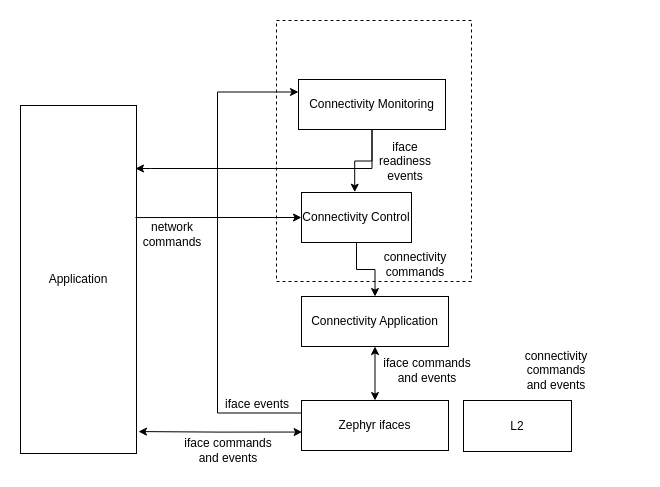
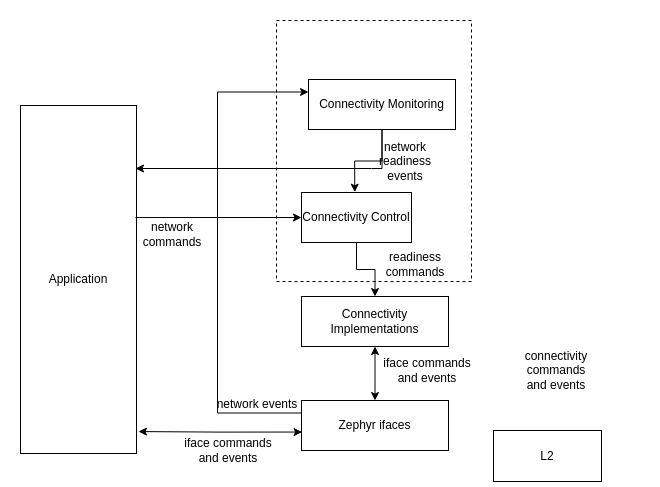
  <mxCell id="0" />
  <mxCell id="1" parent="0" />
  <mxCell id="2" value="" style="rounded=0;whiteSpace=wrap;html=1;dashed=1;fontSize=16;fillColor=none;movable=1;resizable=1;rotatable=1;deletable=1;editable=1;locked=0;connectable=1;strokeColor=default;" parent="1" vertex="1"><mxGeometry x="276" y="20" width="195" height="261" as="geometry" /></mxCell>
- <mxCell id="3" value="&lt;div&gt;iface&lt;/div&gt;&lt;div&gt;readiness&lt;/div&gt;&lt;div&gt;events&lt;/div&gt;" style="text;html=1;strokeColor=none;fillColor=none;align=center;verticalAlign=middle;whiteSpace=wrap;rounded=0;" parent="1" vertex="1"><mxGeometry x="323" y="146" width="164" height="30" as="geometry" /></mxCell>
+ <mxCell id="3" value="&lt;div&gt;network&lt;/div&gt;&lt;div&gt;readiness&lt;/div&gt;&lt;div&gt;events&lt;/div&gt;" style="text;html=1;strokeColor=none;fillColor=none;align=center;verticalAlign=middle;whiteSpace=wrap;rounded=0;" parent="1" vertex="1"><mxGeometry x="323" y="146" width="164" height="30" as="geometry" /></mxCell>
  <mxCell id="4" value="&lt;div&gt;Application&lt;/div&gt;" style="rounded=0;whiteSpace=wrap;html=1;labelBackgroundColor=none;" parent="1" vertex="1"><mxGeometry x="20" y="105" width="116" height="348" as="geometry" /></mxCell>
- <mxCell id="5" value="L2" style="rounded=0;whiteSpace=wrap;html=1;" parent="1" vertex="1"><mxGeometry x="463" y="400" width="108" height="51" as="geometry" /></mxCell>
- <mxCell id="6" value="&lt;div&gt;connectivity&lt;/div&gt;&lt;div&gt;commands&lt;br&gt;&lt;/div&gt;" style="text;html=1;strokeColor=none;fillColor=none;align=center;verticalAlign=middle;whiteSpace=wrap;rounded=0;" parent="1" vertex="1"><mxGeometry x="333" y="249" width="164" height="30" as="geometry" /></mxCell>
+ <mxCell id="5" value="L2" style="rounded=0;whiteSpace=wrap;html=1;" parent="1" vertex="1"><mxGeometry x="493" y="430" width="108" height="51" as="geometry" /></mxCell>
+ <mxCell id="6" value="&lt;div&gt;readiness&lt;/div&gt;&lt;div&gt;commands&lt;br&gt;&lt;/div&gt;" style="text;html=1;strokeColor=none;fillColor=none;align=center;verticalAlign=middle;whiteSpace=wrap;rounded=0;" parent="1" vertex="1"><mxGeometry x="333" y="249" width="164" height="30" as="geometry" /></mxCell>
  <mxCell id="7" value="&lt;div&gt;iface commands&lt;/div&gt;&lt;div&gt;and events&lt;/div&gt;" style="text;html=1;strokeColor=none;fillColor=none;align=center;verticalAlign=middle;whiteSpace=wrap;rounded=0;" parent="1" vertex="1"><mxGeometry x="345" y="355" width="164" height="30" as="geometry" /></mxCell>
  <mxCell id="8" value="&lt;div&gt;iface commands&lt;/div&gt;&lt;div&gt;and events&lt;/div&gt;" style="text;html=1;strokeColor=none;fillColor=none;align=center;verticalAlign=middle;whiteSpace=wrap;rounded=0;" parent="1" vertex="1"><mxGeometry x="146" y="435" width="164" height="30" as="geometry" /></mxCell>
  <mxCell id="9" style="edgeStyle=orthogonalEdgeStyle;rounded=0;comic=0;sketch=0;jumpStyle=none;jumpSize=23;orthogonalLoop=1;jettySize=auto;html=1;exitX=0.5;exitY=1;exitDx=0;exitDy=0;entryX=0.5;entryY=0;entryDx=0;entryDy=0;strokeColor=default;fontSize=16;startArrow=none;startFill=0;endArrow=classic;endFill=1;fillColor=#CCE5FF;elbow=vertical;" parent="1" source="10" target="19" edge="1"><mxGeometry relative="1" as="geometry" /></mxCell>
  <mxCell id="10" value="Connectivity Control" style="rounded=0;whiteSpace=wrap;html=1;labelBackgroundColor=none;" parent="1" vertex="1"><mxGeometry x="301" y="192" width="110" height="50" as="geometry" /></mxCell>
  <mxCell id="11" style="edgeStyle=orthogonalEdgeStyle;rounded=0;comic=0;sketch=0;jumpStyle=sharp;jumpSize=23;orthogonalLoop=1;jettySize=auto;html=1;exitX=0.5;exitY=1;exitDx=0;exitDy=0;entryX=0.484;entryY=-0.006;entryDx=0;entryDy=0;strokeColor=default;startArrow=none;startFill=0;endArrow=classic;endFill=1;fillColor=default;elbow=vertical;entryPerimeter=0;" parent="1" source="12" target="10" edge="1"><mxGeometry relative="1" as="geometry" /></mxCell>
- <mxCell id="12" value="Connectivity Monitoring" style="rounded=0;whiteSpace=wrap;html=1;labelBackgroundColor=none;" parent="1" vertex="1"><mxGeometry x="298" y="79" width="147" height="50" as="geometry" /></mxCell>
+ <mxCell id="12" value="Connectivity Monitoring" style="rounded=0;whiteSpace=wrap;html=1;labelBackgroundColor=none;" parent="1" vertex="1"><mxGeometry x="308" y="79" width="147" height="50" as="geometry" /></mxCell>
  <mxCell id="13" value="&lt;div&gt;network&lt;/div&gt;&lt;div&gt;commands&lt;br&gt;&lt;/div&gt;" style="text;html=1;strokeColor=none;fillColor=none;align=center;verticalAlign=middle;whiteSpace=wrap;rounded=0;" parent="1" vertex="1"><mxGeometry x="90" y="219" width="164" height="30" as="geometry" /></mxCell>
  <mxCell id="14" style="edgeStyle=orthogonalEdgeStyle;rounded=0;comic=0;sketch=0;jumpStyle=none;jumpSize=23;orthogonalLoop=1;jettySize=auto;html=1;exitX=0.5;exitY=1;exitDx=0;exitDy=0;strokeColor=default;startArrow=none;startFill=0;endArrow=classic;endFill=1;fillColor=#CCE5FF;elbow=vertical;noJump=0;" parent="1" source="12" edge="1"><mxGeometry relative="1" as="geometry"><mxPoint x="135" y="168" as="targetPoint" /><Array as="points"><mxPoint x="371" y="168" /><mxPoint x="150" y="168" /></Array></mxGeometry></mxCell>
  <mxCell id="15" style="edgeStyle=orthogonalEdgeStyle;rounded=0;comic=0;sketch=0;jumpStyle=none;jumpSize=23;orthogonalLoop=1;jettySize=auto;html=1;exitX=0.004;exitY=0.631;exitDx=0;exitDy=0;entryX=1.017;entryY=0.937;entryDx=0;entryDy=0;entryPerimeter=0;strokeColor=default;fontSize=16;startArrow=classic;startFill=1;endArrow=classic;endFill=1;fillColor=#CCE5FF;elbow=vertical;exitPerimeter=0;" parent="1" source="17" target="4" edge="1"><mxGeometry relative="1" as="geometry"><mxPoint x="296" y="418.75" as="sourcePoint" /></mxGeometry></mxCell>
  <mxCell id="16" style="edgeStyle=orthogonalEdgeStyle;rounded=0;comic=0;sketch=0;jumpStyle=none;jumpSize=23;orthogonalLoop=1;jettySize=auto;html=1;exitX=0;exitY=0.25;exitDx=0;exitDy=0;entryX=0;entryY=0.25;entryDx=0;entryDy=0;strokeColor=default;fontSize=16;startArrow=none;startFill=0;endArrow=classic;endFill=1;fillColor=#CCE5FF;elbow=vertical;" parent="1" source="17" target="12" edge="1"><mxGeometry relative="1" as="geometry"><Array as="points"><mxPoint x="217" y="413" /><mxPoint x="217" y="92" /></Array></mxGeometry></mxCell>
  <mxCell id="17" value="&lt;div&gt;Zephyr ifaces&lt;/div&gt;" style="rounded=0;whiteSpace=wrap;html=1;labelBackgroundColor=none;" parent="1" vertex="1"><mxGeometry x="301" y="400" width="147" height="50" as="geometry" /></mxCell>
  <mxCell id="18" style="edgeStyle=orthogonalEdgeStyle;rounded=0;comic=0;sketch=0;jumpStyle=none;jumpSize=23;orthogonalLoop=1;jettySize=auto;html=1;exitX=0.5;exitY=1;exitDx=0;exitDy=0;entryX=0.5;entryY=0;entryDx=0;entryDy=0;strokeColor=default;fontSize=16;startArrow=classic;startFill=1;endArrow=classic;endFill=1;fillColor=#CCE5FF;elbow=vertical;" parent="1" source="19" target="17" edge="1"><mxGeometry relative="1" as="geometry" /></mxCell>
- <mxCell id="19" value="Connectivity Application" style="rounded=0;whiteSpace=wrap;html=1;labelBackgroundColor=none;" parent="1" vertex="1"><mxGeometry x="301" y="296" width="147" height="50" as="geometry" /></mxCell>
+ <mxCell id="19" value="Connectivity Implementations" style="rounded=0;whiteSpace=wrap;html=1;labelBackgroundColor=none;" parent="1" vertex="1"><mxGeometry x="301" y="296" width="147" height="50" as="geometry" /></mxCell>
  <mxCell id="20" value="" style="endArrow=classic;html=1;rounded=0;comic=0;sketch=0;strokeColor=default;fontSize=16;fillColor=#CCE5FF;elbow=vertical;jumpStyle=none;jumpSize=23;entryX=0;entryY=0.5;entryDx=0;entryDy=0;exitX=0.991;exitY=0.322;exitDx=0;exitDy=0;exitPerimeter=0;" parent="1" source="4" target="10" edge="1"><mxGeometry width="50" height="50" relative="1" as="geometry"><mxPoint x="162" y="245" as="sourcePoint" /><mxPoint x="212" y="195" as="targetPoint" /></mxGeometry></mxCell>
  <mxCell id="21" value="&lt;div&gt;connectivity&lt;/div&gt;&lt;div&gt;commands&lt;/div&gt;&lt;div&gt;and events&lt;br&gt;&lt;/div&gt;" style="text;html=1;strokeColor=none;fillColor=none;align=center;verticalAlign=middle;whiteSpace=wrap;rounded=0;" parent="1" vertex="1"><mxGeometry x="474" y="355" width="164" height="30" as="geometry" /></mxCell>
- <mxCell id="22" value="&lt;div&gt;iface events&lt;/div&gt;" style="text;html=1;strokeColor=none;fillColor=none;align=center;verticalAlign=middle;whiteSpace=wrap;rounded=0;" parent="1" vertex="1"><mxGeometry x="175" y="389" width="164" height="30" as="geometry" /></mxCell>
+ <mxCell id="22" value="&lt;div&gt;network events&lt;/div&gt;" style="text;html=1;strokeColor=none;fillColor=none;align=center;verticalAlign=middle;whiteSpace=wrap;rounded=0;" parent="1" vertex="1"><mxGeometry x="175" y="389" width="164" height="30" as="geometry" /></mxCell>
